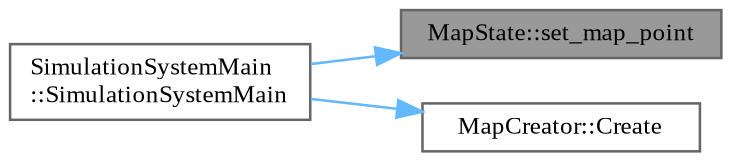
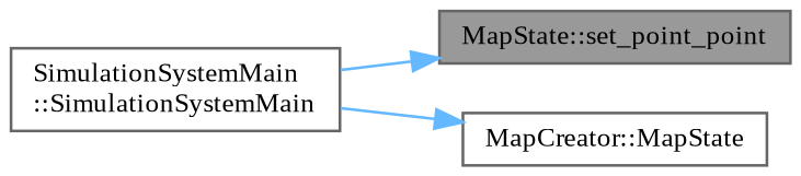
  digraph {
    fontname="Liberation Serif"
    rankdir=RL
    node [color=grey40 fillcolor=white fontname="Liberation Serif" fontsize=10 shape=box style=filled]
    edge [color=steelblue1 dir=back fontname="Liberation Serif" fontsize=10 labelfontname=Helvetica labelfontsize=10 style=solid]
-   n1 [color=gray40 fillcolor=grey60 fontcolor=black height=0.2 label="MapState::set_map_point" width=0.4]
+   n1 [color=gray40 fillcolor=grey60 fontcolor=black height=0.2 label="MapState::set_point_point" width=0.4]
    n2 [height=0.2 label="SimulationSystemMain\l::SimulationSystemMain" width=0.4]
-   n3 [height=0.2 label="MapCreator::Create" width=0.4]
+   n3 [height=0.2 label="MapCreator::MapState" width=0.4]
    n1 -> n2
    n3 -> n2
  }
